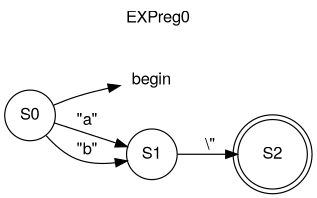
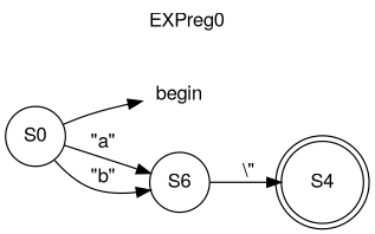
  digraph {
    fontname="Helvetica,Arial,sans-serif"
    label=EXPreg0
    labelloc=t
    rankdir=LR
    node [fontname="Helvetica,Arial,sans-serif" shape=circle]
    edge [fontname="Helvetica,Arial,sans-serif"]
    begin [shape=none]
    S0
-   S1
-   S2 [shape=doublecircle]
+   S1 [label=S6]
+   S2 [shape=doublecircle label=S4]
    S0 -> begin
    S0 -> S1 [label="\"a\""]
    S0 -> S1 [label="\"b\""]
    S1 -> S2 [label="\\\""]
  }
